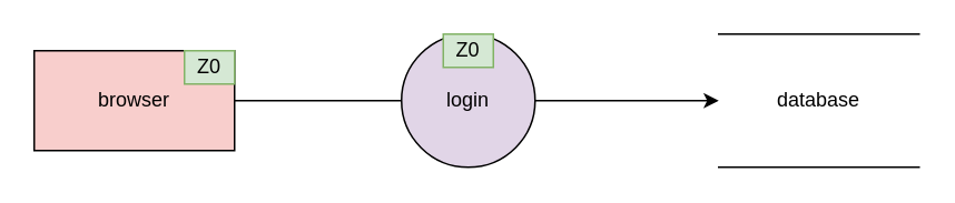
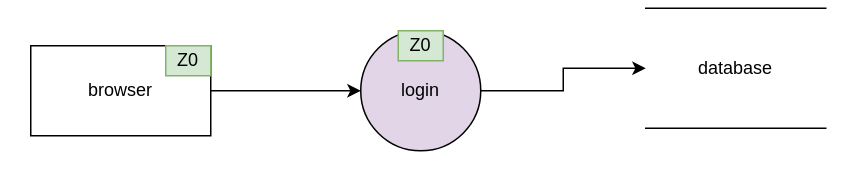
  <mxCell id="0" />
  <mxCell id="1" parent="0" />
- <mxCell id="2" style="edgeStyle=orthogonalEdgeStyle;rounded=0;orthogonalLoop=1;jettySize=auto;html=1;exitX=1;exitY=0.5;exitDx=0;exitDy=0;endArrow=none;" parent="1" source="3" target="5" edge="1"><mxGeometry relative="1" as="geometry" /></mxCell>
- <mxCell id="3" value="browser" style="rounded=0;whiteSpace=wrap;html=1;fillColor=#f8cecc;" parent="1" vertex="1"><mxGeometry x="20" y="30" width="120" height="60" as="geometry" /></mxCell>
+ <mxCell id="2" style="edgeStyle=orthogonalEdgeStyle;rounded=0;orthogonalLoop=1;jettySize=auto;html=1;exitX=1;exitY=0.5;exitDx=0;exitDy=0;" parent="1" source="3" target="5" edge="1"><mxGeometry relative="1" as="geometry" /></mxCell>
+ <mxCell id="3" value="browser" style="rounded=0;whiteSpace=wrap;html=1;" parent="1" vertex="1"><mxGeometry x="20" y="30" width="120" height="60" as="geometry" /></mxCell>
  <mxCell id="4" style="edgeStyle=orthogonalEdgeStyle;rounded=0;orthogonalLoop=1;jettySize=auto;html=1;exitX=1;exitY=0.5;exitDx=0;exitDy=0;" parent="1" source="5" target="6" edge="1"><mxGeometry relative="1" as="geometry" /></mxCell>
  <mxCell id="5" value="login" style="ellipse;whiteSpace=wrap;html=1;aspect=fixed;fillColor=#e1d5e7;" parent="1" vertex="1"><mxGeometry x="240" y="20" width="80" height="80" as="geometry" /></mxCell>
- <mxCell id="6" value="database" style="shape=partialRectangle;whiteSpace=wrap;html=1;left=0;right=0;fillColor=none;" parent="1" vertex="1"><mxGeometry x="430" y="20" width="120" height="80" as="geometry" /></mxCell>
+ <mxCell id="6" value="database" style="shape=partialRectangle;whiteSpace=wrap;html=1;left=0;right=0;fillColor=none;" parent="1" vertex="1"><mxGeometry x="430" y="5" width="120" height="80" as="geometry" /></mxCell>
  <mxCell id="7" value="Z0" style="text;html=1;strokeColor=#82b366;fillColor=#d5e8d4;align=center;verticalAlign=middle;whiteSpace=wrap;overflow=hidden;" parent="1" vertex="1"><mxGeometry x="110" y="30" width="30" height="20" as="geometry" /></mxCell>
  <mxCell id="8" value="Z0" style="text;html=1;strokeColor=#82b366;fillColor=#d5e8d4;align=center;verticalAlign=middle;whiteSpace=wrap;overflow=hidden;" parent="1" vertex="1"><mxGeometry x="265" y="20" width="30" height="20" as="geometry" /></mxCell>
